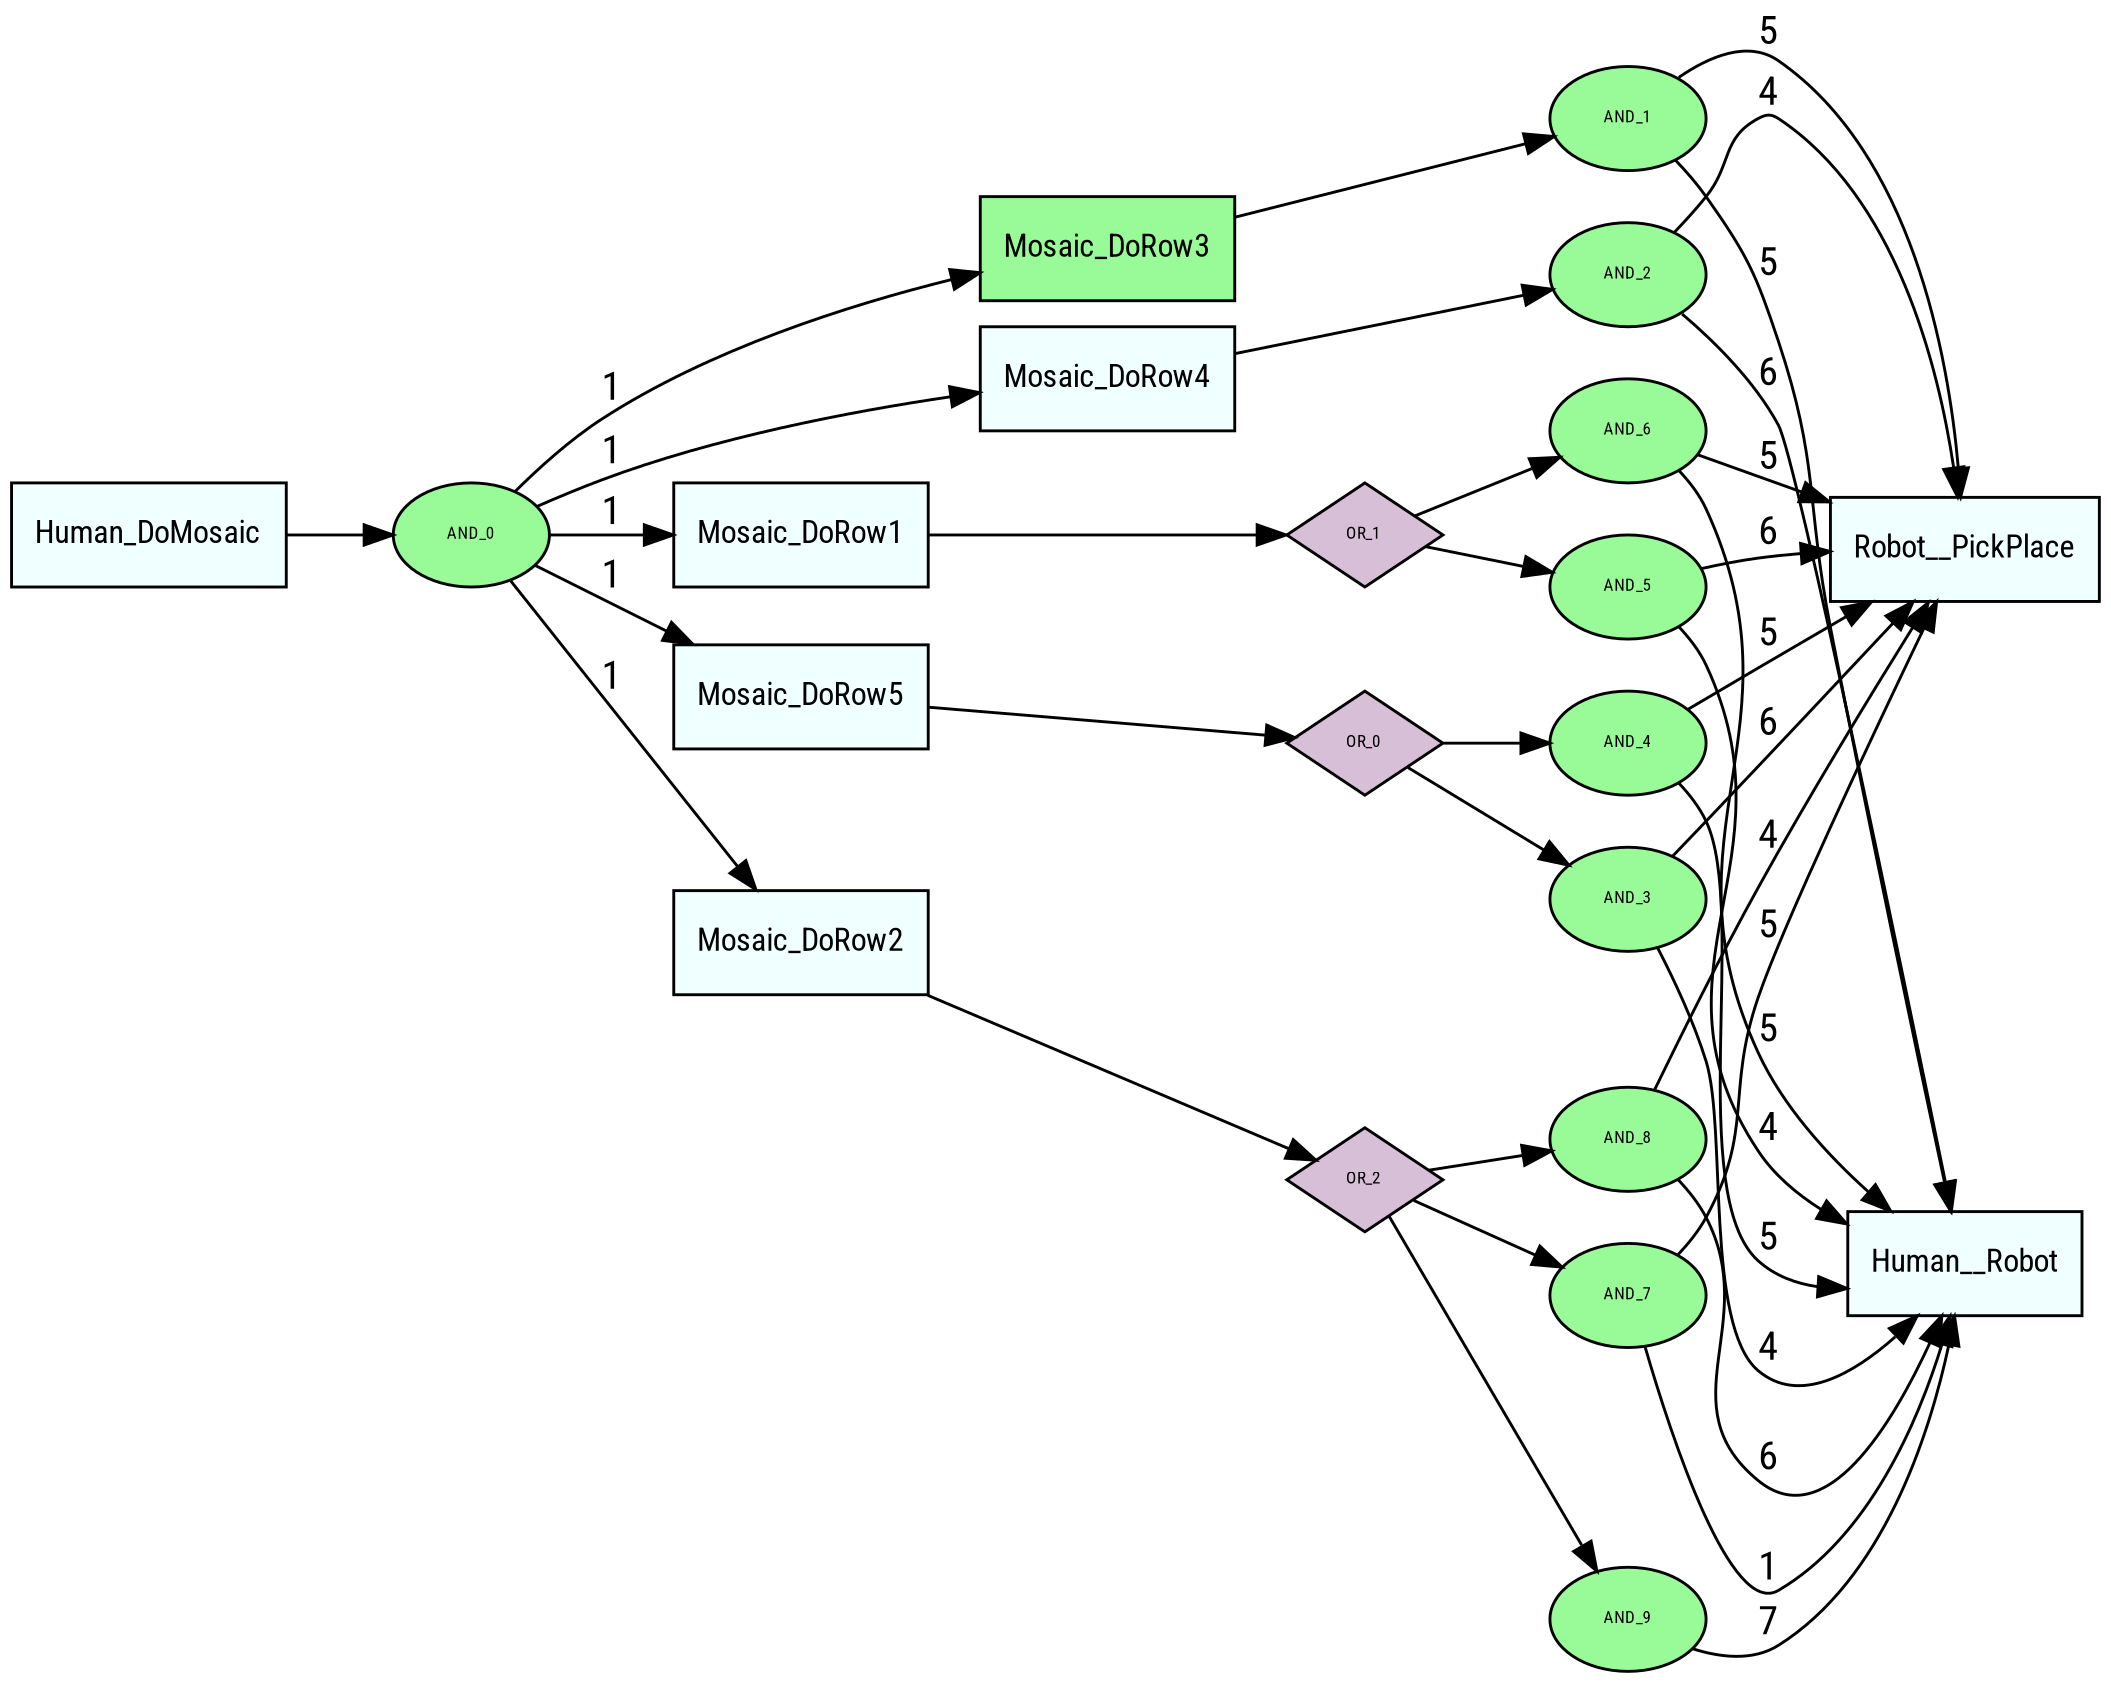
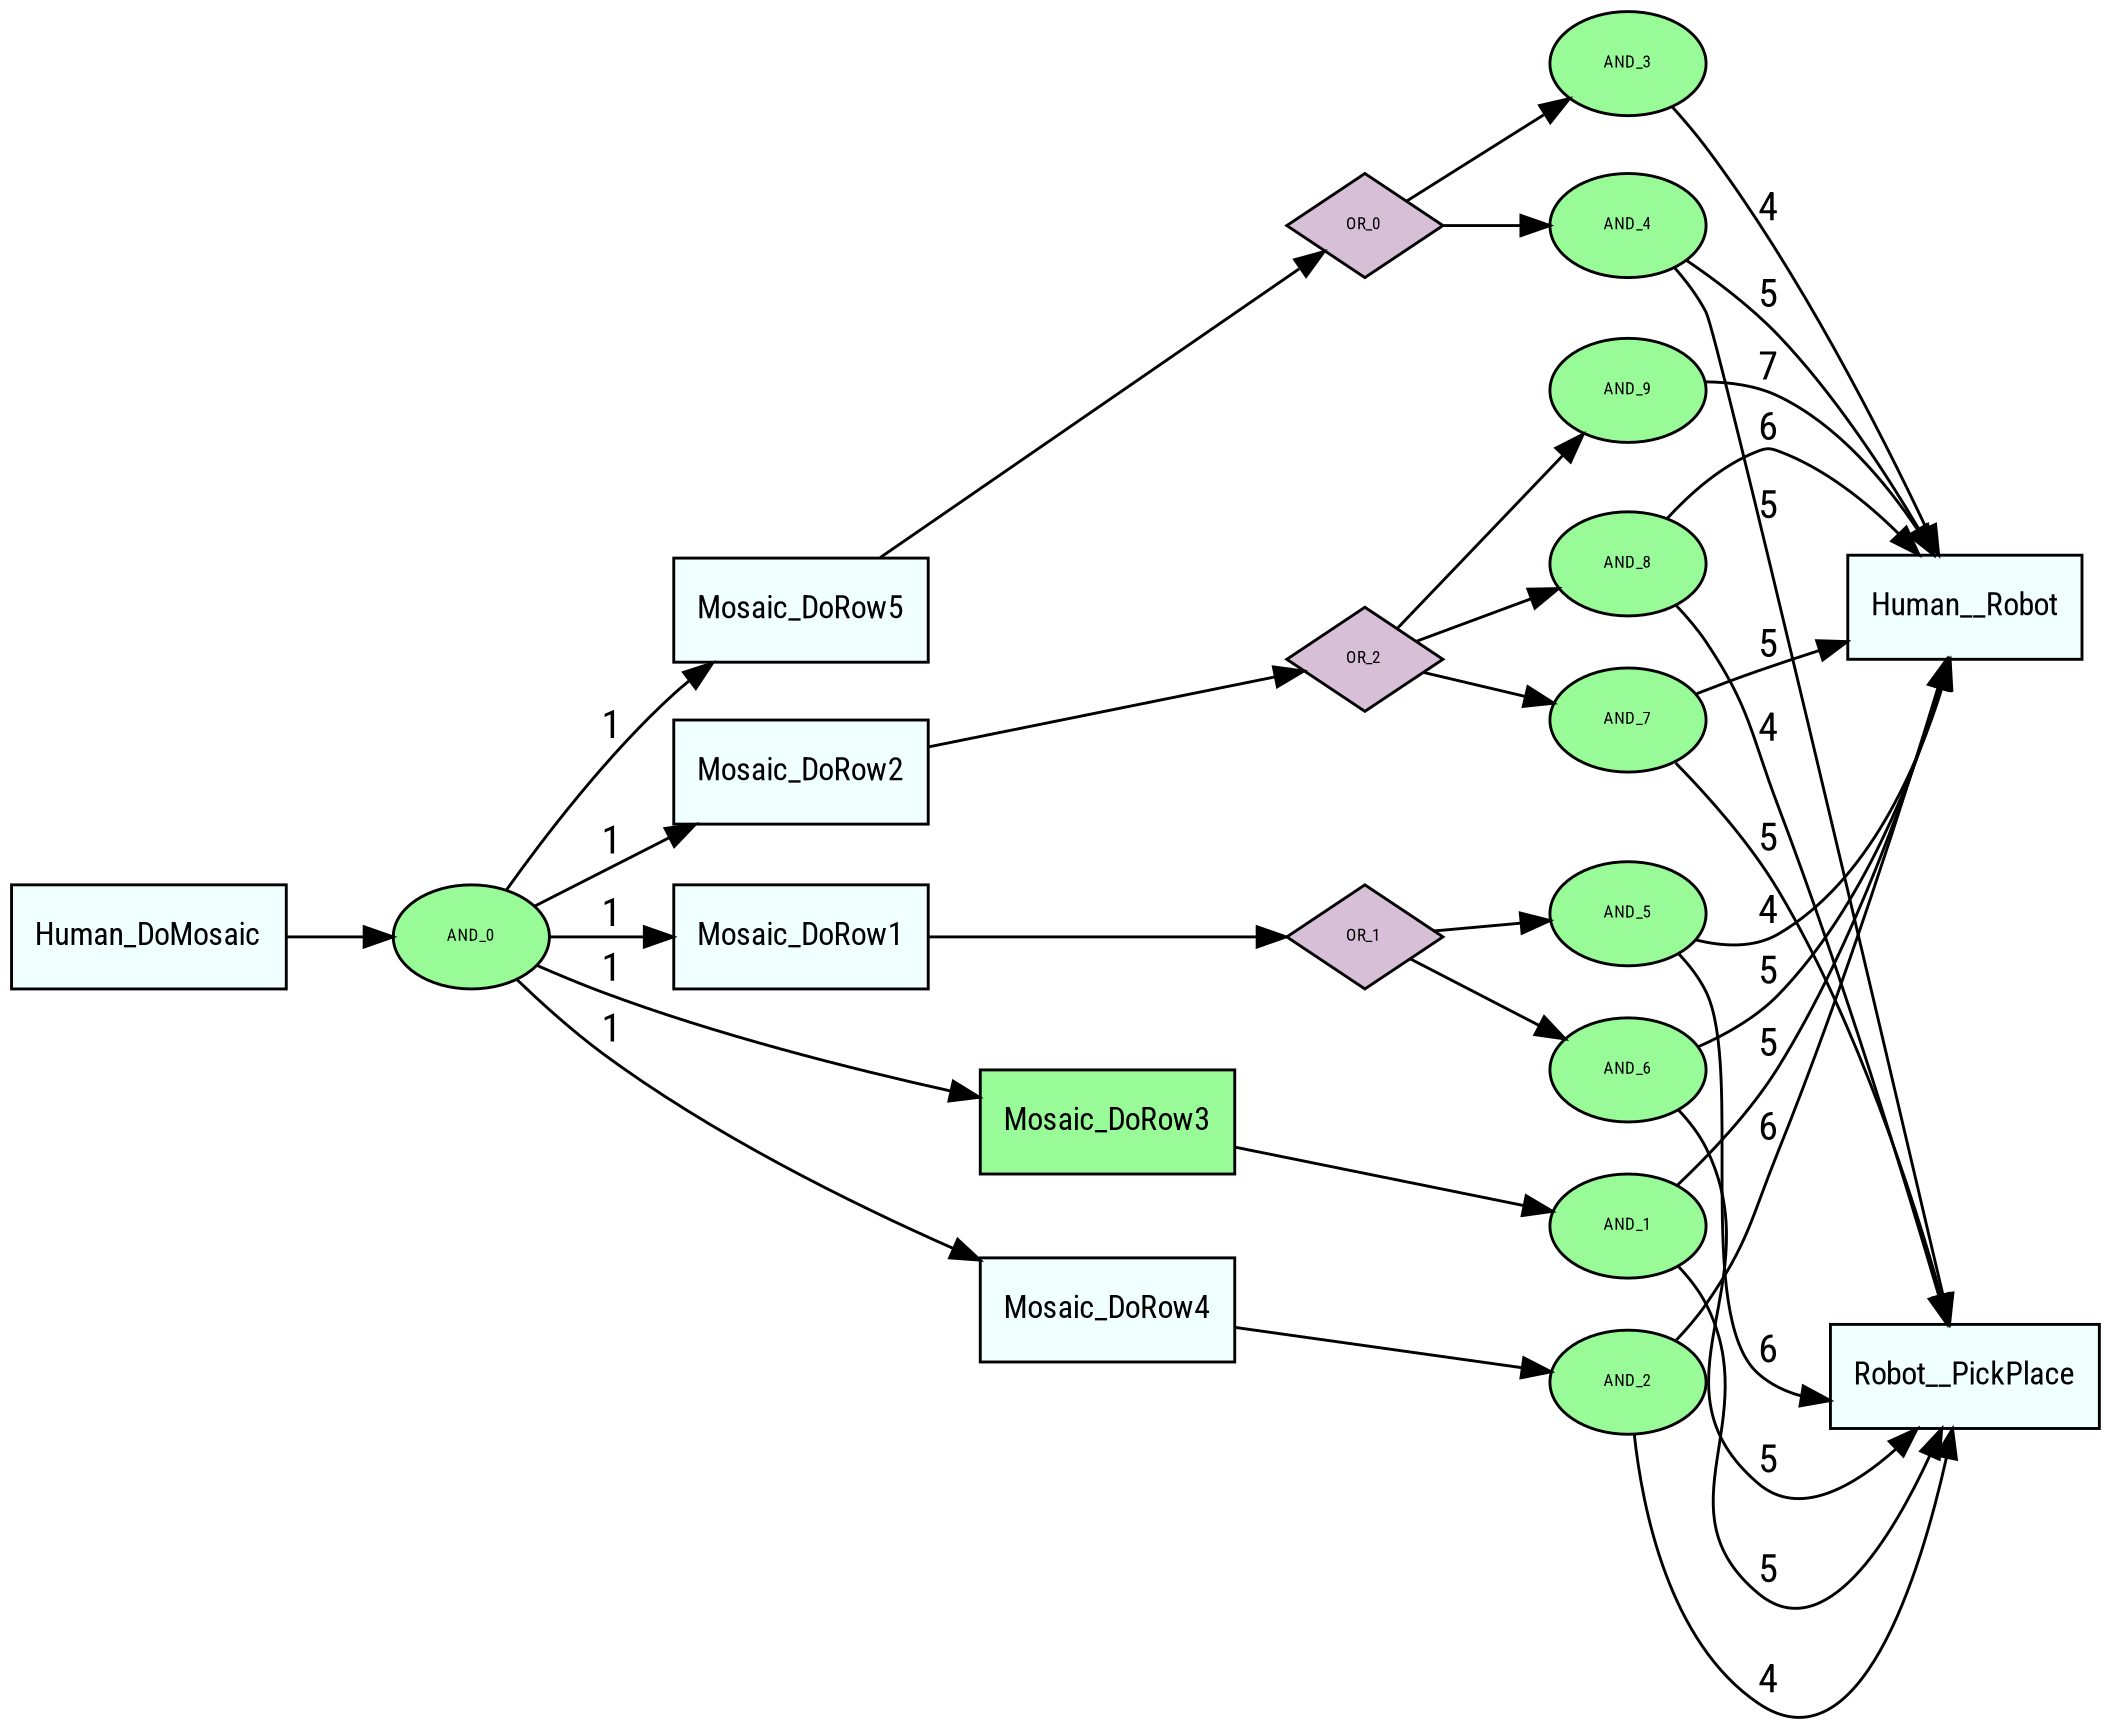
  digraph {
    fontname="Roboto Condensed"
    rankdir=LR
    node [fillcolor=palegreen fontname="Roboto Condensed" fontsize=6 shape=oval style=filled]
    edge [fontname="Roboto Condensed"]
    Mosaic_DoRow3 [fontsize=11 shape=box]
    AND_0
    Mosaic_DoRow4 [fillcolor=azure fontsize=11 shape=box]
    Mosaic_DoRow5 [fillcolor=azure fontsize=11 shape=box]
    Mosaic_DoRow1 [fillcolor=azure fontsize=11 shape=box]
    Mosaic_DoRow2 [fillcolor=azure fontsize=11 shape=box]
    AND_1
    AND_2
    OR_0 [fillcolor=thistle shape=diamond]
    OR_1 [fillcolor=thistle shape=diamond]
    OR_2 [fillcolor=thistle shape=diamond]
    n12 [fillcolor=azure fontsize=11 label=Human_DoMosaic shape=box]
    n13 [fillcolor=azure fontsize=11 label=Human__Robot shape=box]
    Robot__PickPlace [fillcolor=azure fontsize=11 shape=box]
    AND_3
    AND_4
    AND_5
    AND_6
    AND_7
    AND_8
    AND_9
    Mosaic_DoRow3 -> AND_1
    AND_0 -> Mosaic_DoRow3 [label=1]
    AND_0 -> Mosaic_DoRow4 [label=1]
    AND_0 -> Mosaic_DoRow5 [label=1]
    AND_0 -> Mosaic_DoRow1 [label=1]
    AND_0 -> Mosaic_DoRow2 [label=1]
    Mosaic_DoRow4 -> AND_2
    Mosaic_DoRow5 -> OR_0
    Mosaic_DoRow1 -> OR_1
    Mosaic_DoRow2 -> OR_2
    AND_1 -> n13 [label=5]
    AND_1 -> Robot__PickPlace [label=5]
    AND_2 -> n13 [label=6]
    AND_2 -> Robot__PickPlace [label=4]
    OR_0 -> AND_3
    OR_0 -> AND_4
    OR_1 -> AND_5
    OR_1 -> AND_6
    OR_2 -> AND_7
    OR_2 -> AND_8
    OR_2 -> AND_9
    n12 -> AND_0
    AND_3 -> n13 [label=4]
-   AND_3 -> Robot__PickPlace [label=6]
    AND_4 -> n13 [label=5]
    AND_4 -> Robot__PickPlace [label=5]
    AND_5 -> n13 [label=4]
    AND_5 -> Robot__PickPlace [label=6]
    AND_6 -> n13 [label=5]
    AND_6 -> Robot__PickPlace [label=5]
-   AND_7 -> n13 [label=1]
+   AND_7 -> n13 [label=5]
    AND_7 -> Robot__PickPlace [label=5]
    AND_8 -> n13 [label=6]
    AND_8 -> Robot__PickPlace [label=4]
    AND_9 -> n13 [label=7]
  }
